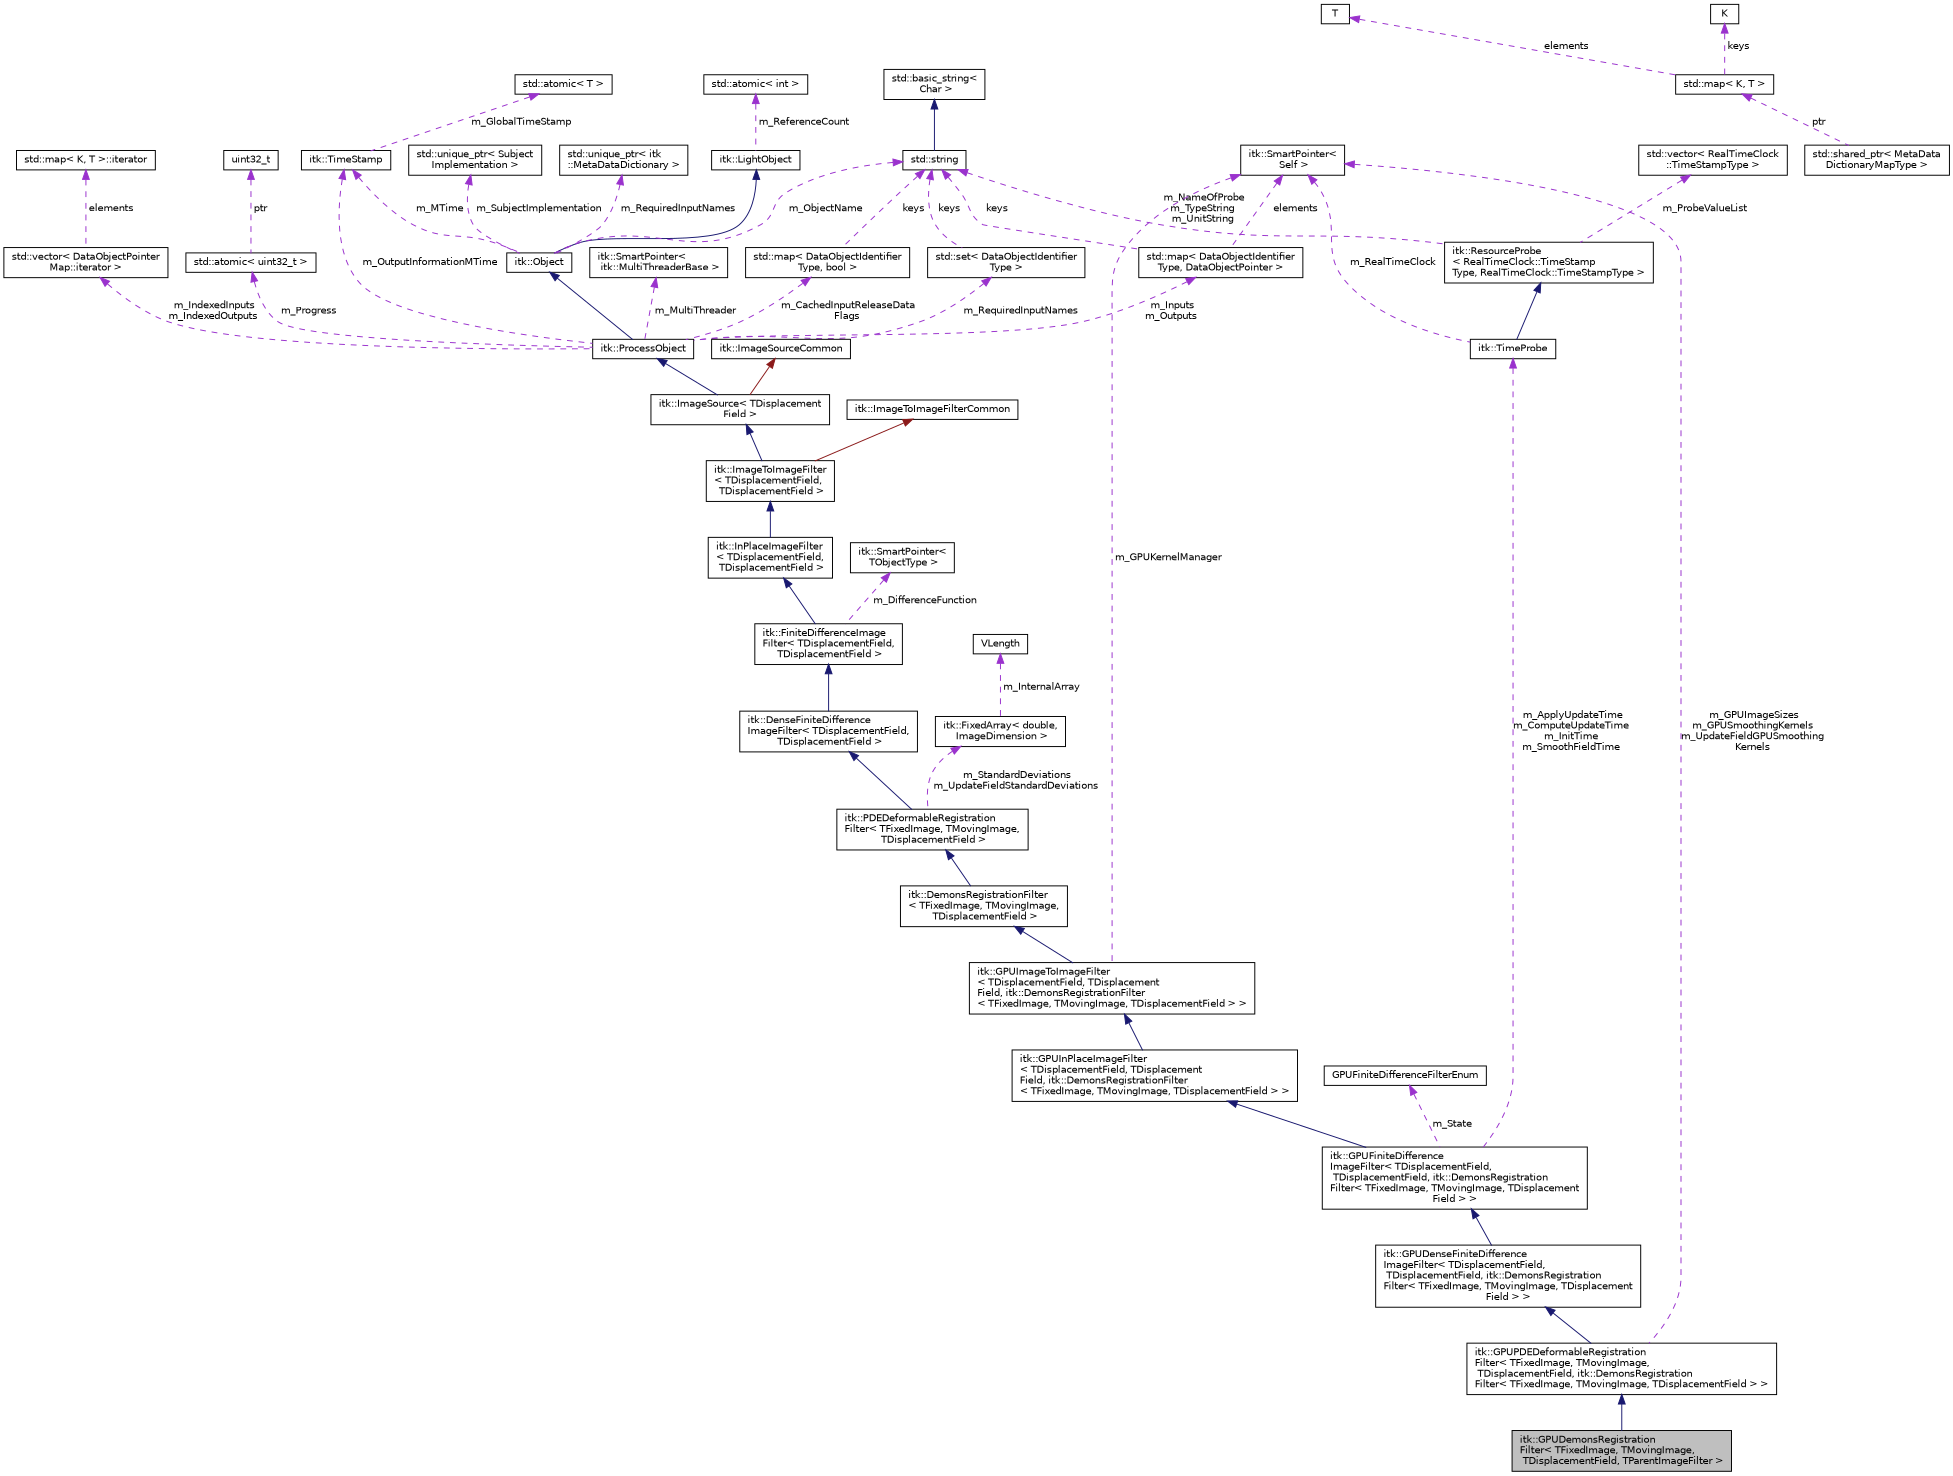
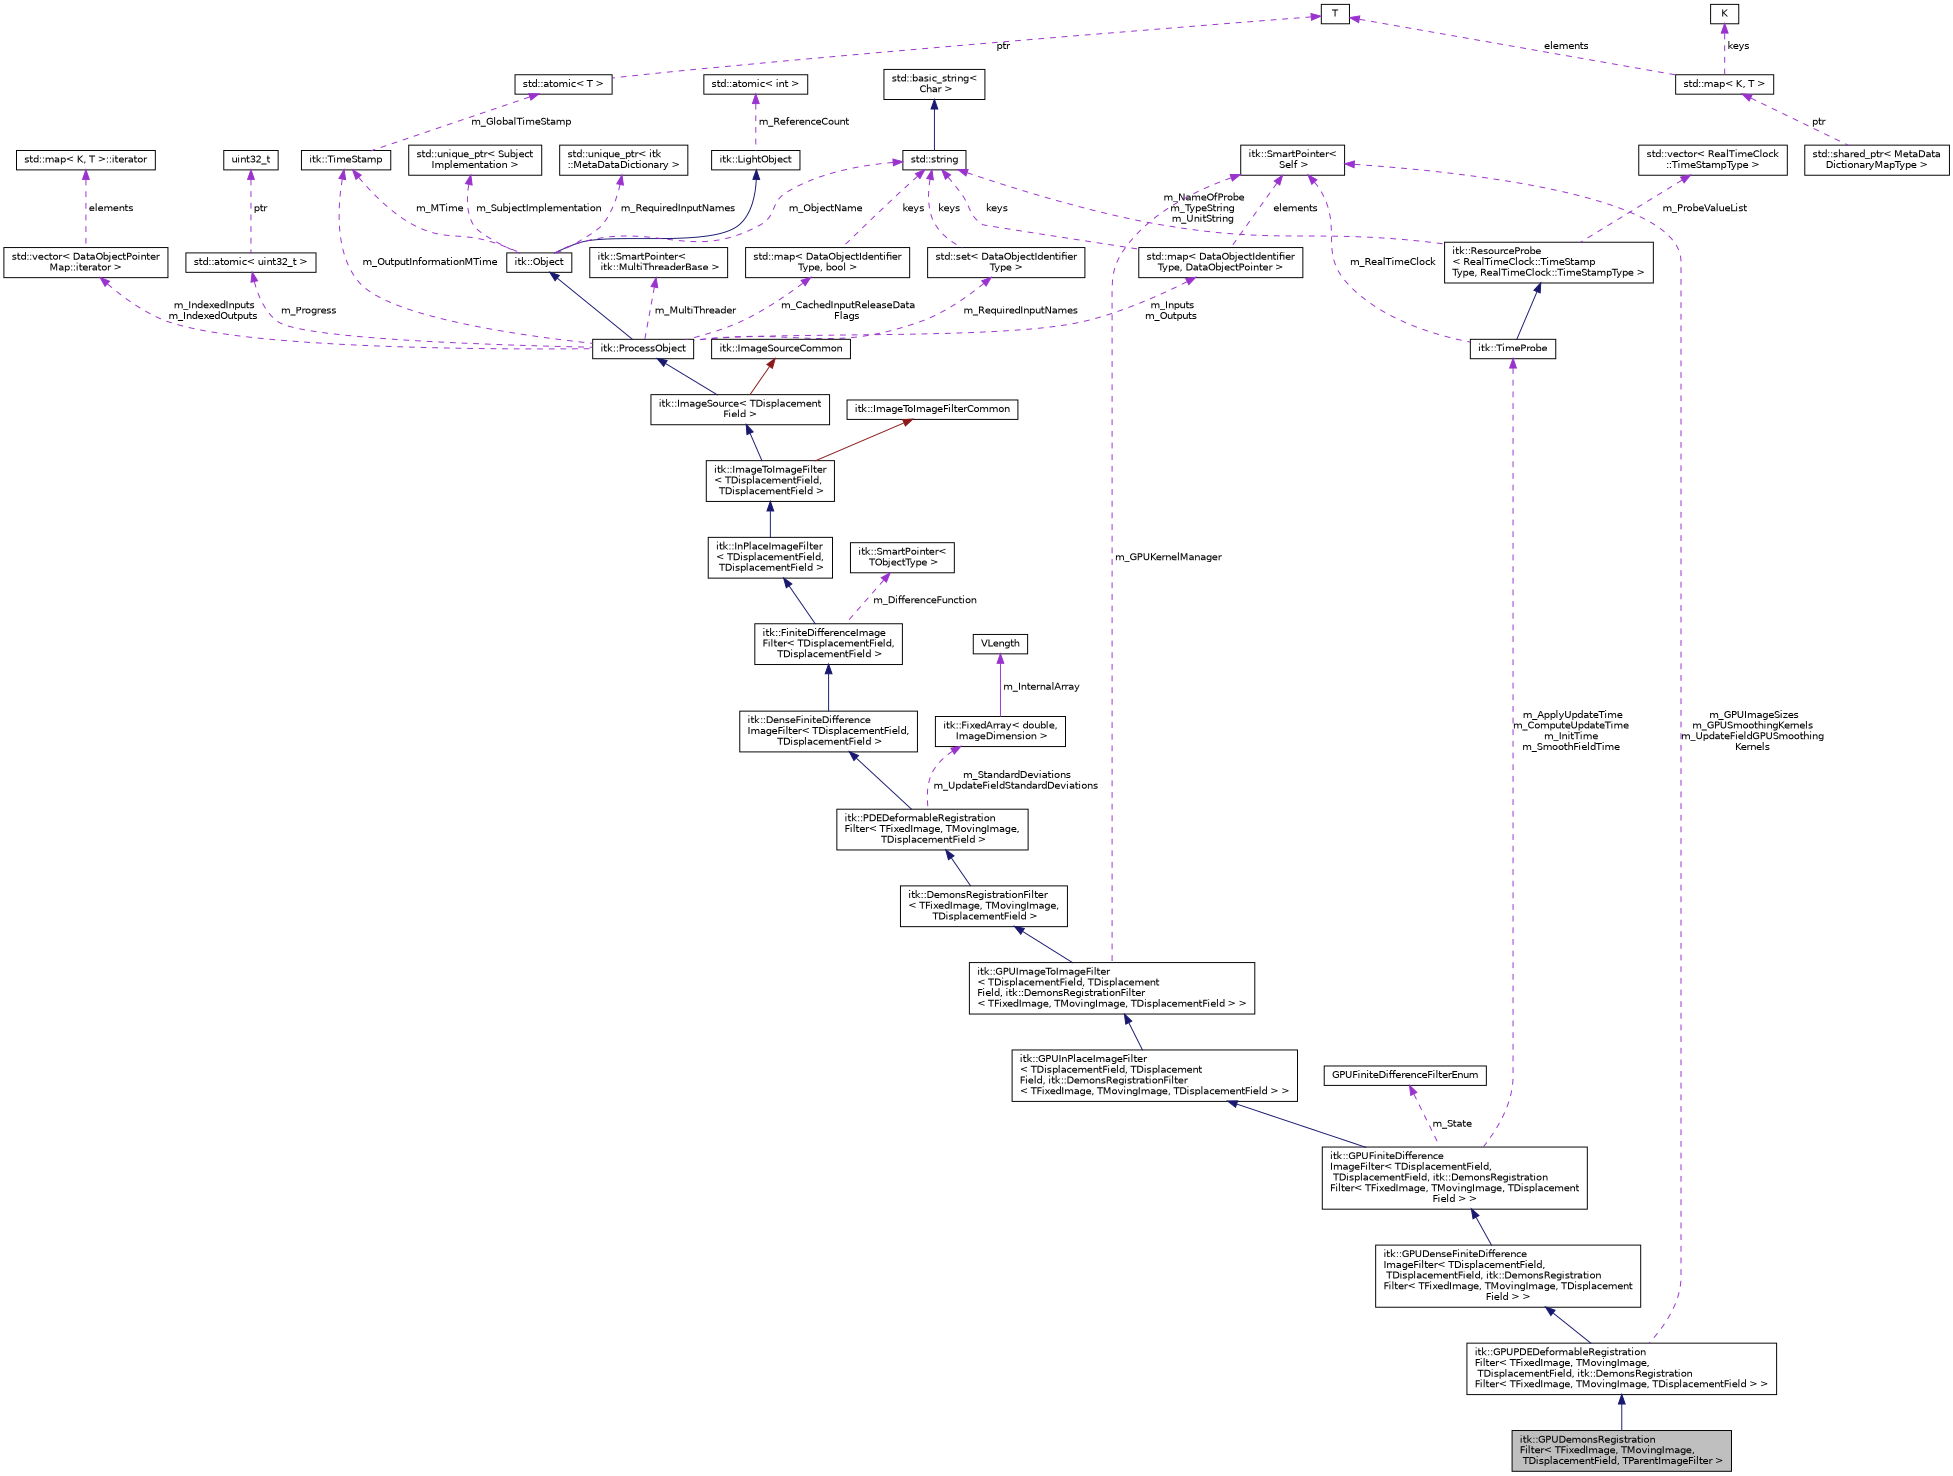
  digraph {
    node [color=black fillcolor=white fontname=Helvetica fontsize=10 shape=record style=filled]
    edge [color=darkorchid3 dir=back fontname=Helvetica fontsize=10 labelfontname=Helvetica labelfontsize=10 style=dashed]
    n1 [fillcolor=grey75 fontcolor=black height=0.2 label="itk::GPUDemonsRegistration\lFilter\< TFixedImage, TMovingImage,\l TDisplacementField, TParentImageFilter \>" width=0.4]
    n2 [height=0.2 label="itk::GPUPDEDeformableRegistration\lFilter\< TFixedImage, TMovingImage,\l TDisplacementField, itk::DemonsRegistration\lFilter\< TFixedImage, TMovingImage, TDisplacementField \> \>" width=0.4]
    n3 [height=0.2 label="itk::GPUDenseFiniteDifference\lImageFilter\< TDisplacementField,\l TDisplacementField, itk::DemonsRegistration\lFilter\< TFixedImage, TMovingImage, TDisplacement\lField \> \>" width=0.4]
    n4 [height=0.2 label="itk::GPUFiniteDifference\lImageFilter\< TDisplacementField,\l TDisplacementField, itk::DemonsRegistration\lFilter\< TFixedImage, TMovingImage, TDisplacement\lField \> \>" width=0.4]
    n5 [height=0.2 label="itk::GPUInPlaceImageFilter\l\< TDisplacementField, TDisplacement\lField, itk::DemonsRegistrationFilter\l\< TFixedImage, TMovingImage, TDisplacementField \> \>" width=0.4]
    n6 [height=0.2 label="itk::GPUImageToImageFilter\l\< TDisplacementField, TDisplacement\lField, itk::DemonsRegistrationFilter\l\< TFixedImage, TMovingImage, TDisplacementField \> \>" width=0.4]
    n7 [height=0.2 label="itk::DemonsRegistrationFilter\l\< TFixedImage, TMovingImage,\l TDisplacementField \>" width=0.4]
    n8 [height=0.2 label="itk::PDEDeformableRegistration\lFilter\< TFixedImage, TMovingImage,\l TDisplacementField \>" width=0.4]
    n9 [height=0.2 label="itk::DenseFiniteDifference\lImageFilter\< TDisplacementField,\l TDisplacementField \>" width=0.4]
    n10 [height=0.2 label="itk::FiniteDifferenceImage\lFilter\< TDisplacementField,\l TDisplacementField \>" width=0.4]
    n11 [height=0.2 label="itk::InPlaceImageFilter\l\< TDisplacementField,\l TDisplacementField \>" width=0.4]
    n12 [height=0.2 label="itk::ImageToImageFilter\l\< TDisplacementField,\l TDisplacementField \>" width=0.4]
    n13 [height=0.2 label="itk::ImageSource\< TDisplacement\lField \>" width=0.4]
    n14 [height=0.2 label="itk::ProcessObject" width=0.4]
    n15 [height=0.2 label="itk::Object" width=0.4]
    n16 [height=0.2 label="itk::LightObject" width=0.4]
    n17 [height=0.2 label="std::atomic\< int \>" width=0.4]
    n18 [height=0.2 label="itk::TimeStamp" width=0.4]
    n19 [height=0.2 label="std::atomic\< T \>" width=0.4]
    n20 [height=0.2 label=T width=0.4]
    n21 [height=0.2 label="std::map\< K, T \>" width=0.4]
    n22 [height=0.2 label="std::shared_ptr\< MetaData\lDictionaryMapType \>" width=0.4]
    n23 [height=0.2 label="std::unique_ptr\< Subject\lImplementation \>" width=0.4]
    n24 [height=0.2 label="std::unique_ptr\< itk\l::MetaDataDictionary \>" width=0.4]
    n25 [height=0.2 label=K width=0.4]
    n26 [height=0.2 label="std::string" width=0.4]
    n27 [height=0.2 label="std::map\< DataObjectIdentifier\lType, DataObjectPointer \>" width=0.4]
    n28 [height=0.2 label="std::map\< DataObjectIdentifier\lType, bool \>" width=0.4]
    n29 [height=0.2 label="std::set\< DataObjectIdentifier\lType \>" width=0.4]
    n30 [height=0.2 label="itk::ResourceProbe\l\< RealTimeClock::TimeStamp\lType, RealTimeClock::TimeStampType \>" width=0.4]
    n31 [height=0.2 label="itk::TimeProbe" width=0.4]
    n32 [height=0.2 label="std::basic_string\<\l Char \>" width=0.4]
    n33 [height=0.2 label="itk::SmartPointer\<\l Self \>" width=0.4]
    n34 [height=0.2 label="std::vector\< DataObjectPointer\lMap::iterator \>" width=0.4]
    n35 [height=0.2 label="std::map\< K, T \>::iterator" width=0.4]
    n36 [height=0.2 label="std::atomic\< uint32_t \>" width=0.4]
    n37 [height=0.2 label=uint32_t width=0.4]
    n38 [height=0.2 label="itk::SmartPointer\<\l itk::MultiThreaderBase \>" width=0.4]
    n39 [height=0.2 label="itk::ImageSourceCommon" width=0.4]
    n40 [height=0.2 label="itk::ImageToImageFilterCommon" width=0.4]
    n41 [height=0.2 label="itk::SmartPointer\<\l TObjectType \>" width=0.4]
    n42 [height=0.2 label="itk::FixedArray\< double,\l ImageDimension \>" width=0.4]
    n43 [height=0.2 label=VLength width=0.4]
    n44 [height=0.2 label="std::vector\< RealTimeClock\l::TimeStampType \>" width=0.4]
    n45 [height=0.2 label=GPUFiniteDifferenceFilterEnum width=0.4]
    n2 -> n1 [color=midnightblue style=solid]
    n3 -> n2 [color=midnightblue style=solid]
    n4 -> n3 [color=midnightblue style=solid]
    n5 -> n4 [color=midnightblue style=solid]
    n6 -> n5 [color=midnightblue style=solid]
    n7 -> n6 [color=midnightblue style=solid]
    n8 -> n7 [color=midnightblue style=solid]
    n9 -> n8 [color=midnightblue style=solid]
    n10 -> n9 [color=midnightblue style=solid]
    n11 -> n10 [color=midnightblue style=solid]
    n12 -> n11 [color=midnightblue style=solid]
    n13 -> n12 [color=midnightblue style=solid]
    n14 -> n13 [color=midnightblue style=solid]
    n15 -> n14 [color=midnightblue style=solid]
    n16 -> n15 [color=midnightblue style=solid]
    n17 -> n16 [label=" m_ReferenceCount"]
    n18 -> n14 [label=" m_OutputInformationMTime"]
    n18 -> n15 [label=" m_MTime"]
    n19 -> n18 [label=" m_GlobalTimeStamp"]
+   n20 -> n19 [label=" ptr"]
    n20 -> n21 [label=" elements"]
    n21 -> n22 [label=" ptr"]
    n23 -> n15 [label=" m_SubjectImplementation"]
    n24 -> n15 [label=" m_RequiredInputNames"]
    n25 -> n21 [label=" keys"]
    n26 -> n15 [label=" m_ObjectName"]
    n26 -> n27 [label=" keys"]
    n26 -> n28 [label=" keys"]
    n26 -> n29 [label=" keys"]
    n26 -> n30 [label=" m_NameOfProbe\nm_TypeString\nm_UnitString"]
    n27 -> n14 [label=" m_Inputs\nm_Outputs"]
    n28 -> n14 [label=" m_CachedInputReleaseData\lFlags"]
    n29 -> n14 [label=" m_RequiredInputNames"]
    n30 -> n31 [color=midnightblue style=solid]
    n31 -> n4 [label=" m_ApplyUpdateTime\nm_ComputeUpdateTime\nm_InitTime\nm_SmoothFieldTime"]
    n32 -> n26 [color=midnightblue style=solid]
    n33 -> n2 [label=" m_GPUImageSizes\nm_GPUSmoothingKernels\nm_UpdateFieldGPUSmoothing\lKernels"]
    n33 -> n6 [label=" m_GPUKernelManager"]
    n33 -> n27 [label=" elements"]
    n33 -> n31 [label=" m_RealTimeClock"]
    n34 -> n14 [label=" m_IndexedInputs\nm_IndexedOutputs"]
    n35 -> n34 [label=" elements"]
    n36 -> n14 [label=" m_Progress"]
    n37 -> n36 [label=" ptr"]
    n38 -> n14 [label=" m_MultiThreader"]
    n39 -> n13 [color=firebrick4 style=solid]
    n40 -> n12 [color=firebrick4 style=solid]
    n41 -> n10 [label=" m_DifferenceFunction"]
    n42 -> n8 [label=" m_StandardDeviations\nm_UpdateFieldStandardDeviations"]
-   n43 -> n42 [label=" m_InternalArray"]
+   n43 -> n42 [label=" m_InternalArray" style=solid]
    n44 -> n30 [label=" m_ProbeValueList"]
    n45 -> n4 [label=" m_State"]
  }
